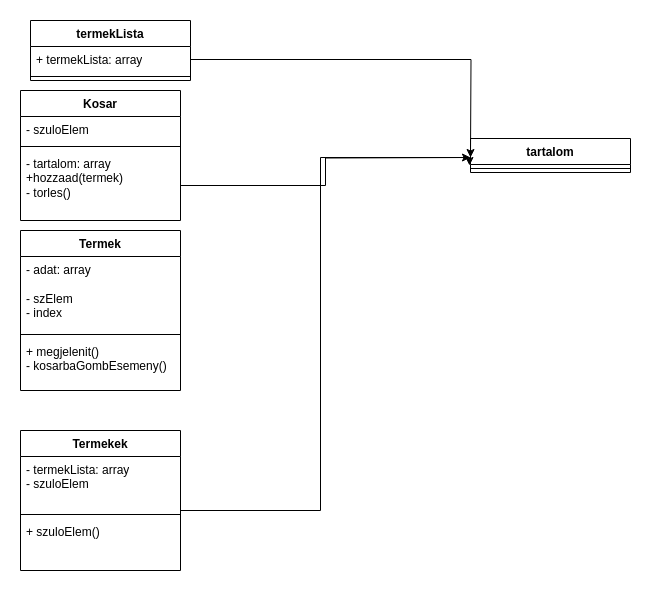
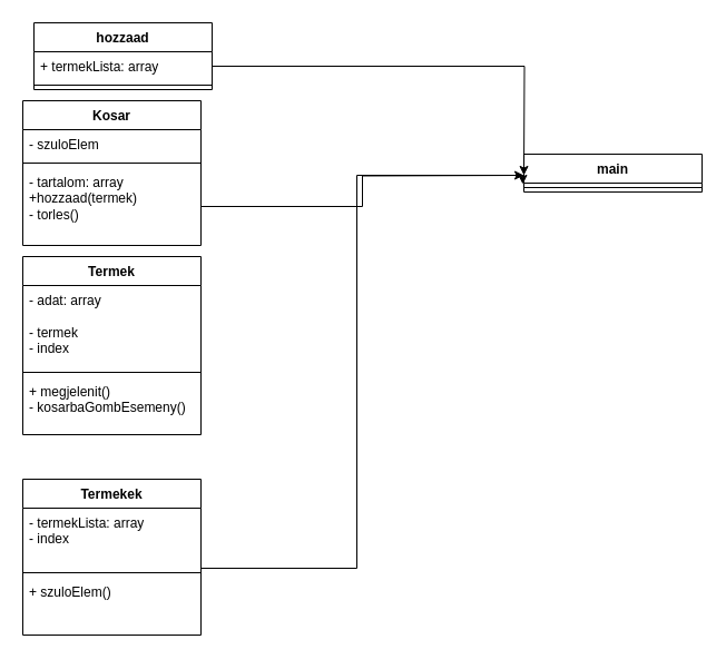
  <mxCell id="0" />
  <mxCell id="1" parent="0" />
  <mxCell id="2" value="Kosar" style="swimlane;fontStyle=1;align=center;verticalAlign=top;childLayout=stackLayout;horizontal=1;startSize=26;horizontalStack=0;resizeParent=1;resizeParentMax=0;resizeLast=0;collapsible=1;marginBottom=0;whiteSpace=wrap;html=1;" vertex="1" parent="1"><mxGeometry x="20" y="90" width="160" height="130" as="geometry" /></mxCell>
  <mxCell id="3" value="- szuloElem" style="text;strokeColor=none;fillColor=none;align=left;verticalAlign=top;spacingLeft=4;spacingRight=4;overflow=hidden;rotatable=0;points=[[0,0.5],[1,0.5]];portConstraint=eastwest;whiteSpace=wrap;html=1;" vertex="1" parent="2"><mxGeometry y="26" width="160" height="26" as="geometry" /></mxCell>
  <mxCell id="4" value="" style="line;strokeWidth=1;fillColor=none;align=left;verticalAlign=middle;spacingTop=-1;spacingLeft=3;spacingRight=3;rotatable=0;labelPosition=right;points=[];portConstraint=eastwest;strokeColor=inherit;" vertex="1" parent="2"><mxGeometry y="52" width="160" height="8" as="geometry" /></mxCell>
  <mxCell id="5" value="- tartalom: array&lt;div&gt;+hozzaad(termek)&lt;/div&gt;&lt;div&gt;- torles()&lt;/div&gt;" style="text;strokeColor=none;fillColor=none;align=left;verticalAlign=top;spacingLeft=4;spacingRight=4;overflow=hidden;rotatable=0;points=[[0,0.5],[1,0.5]];portConstraint=eastwest;whiteSpace=wrap;html=1;" vertex="1" parent="2"><mxGeometry y="60" width="160" height="70" as="geometry" /></mxCell>
  <mxCell id="6" value="Termek" style="swimlane;fontStyle=1;align=center;verticalAlign=top;childLayout=stackLayout;horizontal=1;startSize=26;horizontalStack=0;resizeParent=1;resizeParentMax=0;resizeLast=0;collapsible=1;marginBottom=0;whiteSpace=wrap;html=1;" vertex="1" parent="1"><mxGeometry x="20" y="230" width="160" height="160" as="geometry" /></mxCell>
- <mxCell id="7" value="- adat: array&lt;div&gt;&lt;br&gt;&lt;/div&gt;&lt;div&gt;- szElem&lt;/div&gt;&lt;div&gt;- index&lt;/div&gt;" style="text;strokeColor=none;fillColor=none;align=left;verticalAlign=top;spacingLeft=4;spacingRight=4;overflow=hidden;rotatable=0;points=[[0,0.5],[1,0.5]];portConstraint=eastwest;whiteSpace=wrap;html=1;" vertex="1" parent="6"><mxGeometry y="26" width="160" height="74" as="geometry" /></mxCell>
+ <mxCell id="7" value="- adat: array&lt;div&gt;&lt;br&gt;&lt;/div&gt;&lt;div&gt;- termek&lt;/div&gt;&lt;div&gt;- index&lt;/div&gt;" style="text;strokeColor=none;fillColor=none;align=left;verticalAlign=top;spacingLeft=4;spacingRight=4;overflow=hidden;rotatable=0;points=[[0,0.5],[1,0.5]];portConstraint=eastwest;whiteSpace=wrap;html=1;" vertex="1" parent="6"><mxGeometry y="26" width="160" height="74" as="geometry" /></mxCell>
  <mxCell id="8" value="" style="line;strokeWidth=1;fillColor=none;align=left;verticalAlign=middle;spacingTop=-1;spacingLeft=3;spacingRight=3;rotatable=0;labelPosition=right;points=[];portConstraint=eastwest;strokeColor=inherit;" vertex="1" parent="6"><mxGeometry y="100" width="160" height="8" as="geometry" /></mxCell>
  <mxCell id="9" value="+ megjelenit()&lt;br&gt;- kosarbaGombEsemeny()" style="text;strokeColor=none;fillColor=none;align=left;verticalAlign=top;spacingLeft=4;spacingRight=4;overflow=hidden;rotatable=0;points=[[0,0.5],[1,0.5]];portConstraint=eastwest;whiteSpace=wrap;html=1;" vertex="1" parent="6"><mxGeometry y="108" width="160" height="52" as="geometry" /></mxCell>
  <mxCell id="10" value="Termekek" style="swimlane;fontStyle=1;align=center;verticalAlign=top;childLayout=stackLayout;horizontal=1;startSize=26;horizontalStack=0;resizeParent=1;resizeParentMax=0;resizeLast=0;collapsible=1;marginBottom=0;whiteSpace=wrap;html=1;" vertex="1" parent="1"><mxGeometry x="20" y="430" width="160" height="140" as="geometry" /></mxCell>
- <mxCell id="11" value="- termekLista: array&lt;div&gt;- szuloElem&lt;br&gt;&lt;br&gt;&lt;/div&gt;" style="text;strokeColor=none;fillColor=none;align=left;verticalAlign=top;spacingLeft=4;spacingRight=4;overflow=hidden;rotatable=0;points=[[0,0.5],[1,0.5]];portConstraint=eastwest;whiteSpace=wrap;html=1;" vertex="1" parent="10"><mxGeometry y="26" width="160" height="54" as="geometry" /></mxCell>
+ <mxCell id="11" value="- termekLista: array&lt;div&gt;- index&lt;br&gt;&lt;br&gt;&lt;/div&gt;" style="text;strokeColor=none;fillColor=none;align=left;verticalAlign=top;spacingLeft=4;spacingRight=4;overflow=hidden;rotatable=0;points=[[0,0.5],[1,0.5]];portConstraint=eastwest;whiteSpace=wrap;html=1;" vertex="1" parent="10"><mxGeometry y="26" width="160" height="54" as="geometry" /></mxCell>
  <mxCell id="12" value="" style="line;strokeWidth=1;fillColor=none;align=left;verticalAlign=middle;spacingTop=-1;spacingLeft=3;spacingRight=3;rotatable=0;labelPosition=right;points=[];portConstraint=eastwest;strokeColor=inherit;" vertex="1" parent="10"><mxGeometry y="80" width="160" height="8" as="geometry" /></mxCell>
  <mxCell id="13" value="+ szuloElem()" style="text;strokeColor=none;fillColor=none;align=left;verticalAlign=top;spacingLeft=4;spacingRight=4;overflow=hidden;rotatable=0;points=[[0,0.5],[1,0.5]];portConstraint=eastwest;whiteSpace=wrap;html=1;" vertex="1" parent="10"><mxGeometry y="88" width="160" height="52" as="geometry" /></mxCell>
- <mxCell id="14" value="tartalom" style="swimlane;fontStyle=1;align=center;verticalAlign=top;childLayout=stackLayout;horizontal=1;startSize=26;horizontalStack=0;resizeParent=1;resizeParentMax=0;resizeLast=0;collapsible=1;marginBottom=0;whiteSpace=wrap;html=1;" vertex="1" parent="1"><mxGeometry x="470" y="138" width="160" height="34" as="geometry" /></mxCell>
+ <mxCell id="14" value="main" style="swimlane;fontStyle=1;align=center;verticalAlign=top;childLayout=stackLayout;horizontal=1;startSize=26;horizontalStack=0;resizeParent=1;resizeParentMax=0;resizeLast=0;collapsible=1;marginBottom=0;whiteSpace=wrap;html=1;" vertex="1" parent="1"><mxGeometry x="470" y="138" width="160" height="34" as="geometry" /></mxCell>
  <mxCell id="15" value="" style="line;strokeWidth=1;fillColor=none;align=left;verticalAlign=middle;spacingTop=-1;spacingLeft=3;spacingRight=3;rotatable=0;labelPosition=right;points=[];portConstraint=eastwest;strokeColor=inherit;" vertex="1" parent="14"><mxGeometry y="26" width="160" height="8" as="geometry" /></mxCell>
- <mxCell id="16" value="termekLista" style="swimlane;fontStyle=1;align=center;verticalAlign=top;childLayout=stackLayout;horizontal=1;startSize=26;horizontalStack=0;resizeParent=1;resizeParentMax=0;resizeLast=0;collapsible=1;marginBottom=0;whiteSpace=wrap;html=1;" vertex="1" parent="1"><mxGeometry x="30" y="20" width="160" height="60" as="geometry" /></mxCell>
+ <mxCell id="16" value="hozzaad" style="swimlane;fontStyle=1;align=center;verticalAlign=top;childLayout=stackLayout;horizontal=1;startSize=26;horizontalStack=0;resizeParent=1;resizeParentMax=0;resizeLast=0;collapsible=1;marginBottom=0;whiteSpace=wrap;html=1;" vertex="1" parent="1"><mxGeometry x="30" y="20" width="160" height="60" as="geometry" /></mxCell>
  <mxCell id="17" value="+ termekLista: array" style="text;strokeColor=none;fillColor=none;align=left;verticalAlign=top;spacingLeft=4;spacingRight=4;overflow=hidden;rotatable=0;points=[[0,0.5],[1,0.5]];portConstraint=eastwest;whiteSpace=wrap;html=1;" vertex="1" parent="16"><mxGeometry y="26" width="160" height="26" as="geometry" /></mxCell>
  <mxCell id="18" value="" style="line;strokeWidth=1;fillColor=none;align=left;verticalAlign=middle;spacingTop=-1;spacingLeft=3;spacingRight=3;rotatable=0;labelPosition=right;points=[];portConstraint=eastwest;strokeColor=inherit;" vertex="1" parent="16"><mxGeometry y="52" width="160" height="8" as="geometry" /></mxCell>
  <mxCell id="19" style="edgeStyle=orthogonalEdgeStyle;rounded=0;orthogonalLoop=1;jettySize=auto;html=1;" edge="1" parent="1" source="5"><mxGeometry relative="1" as="geometry"><mxPoint x="470" y="157" as="targetPoint" /></mxGeometry></mxCell>
  <mxCell id="20" style="edgeStyle=orthogonalEdgeStyle;rounded=0;orthogonalLoop=1;jettySize=auto;html=1;entryX=-0.006;entryY=0.808;entryDx=0;entryDy=0;entryPerimeter=0;" edge="1" parent="1" source="11"><mxGeometry relative="1" as="geometry"><mxPoint x="469.04" y="165.008" as="targetPoint" /><Array as="points"><mxPoint x="320" y="510" /><mxPoint x="320" y="157" /><mxPoint x="469" y="157" /></Array></mxGeometry></mxCell>
  <mxCell id="21" style="edgeStyle=orthogonalEdgeStyle;rounded=0;orthogonalLoop=1;jettySize=auto;html=1;" edge="1" parent="1" source="17"><mxGeometry relative="1" as="geometry"><mxPoint x="470" y="157" as="targetPoint" /></mxGeometry></mxCell>
